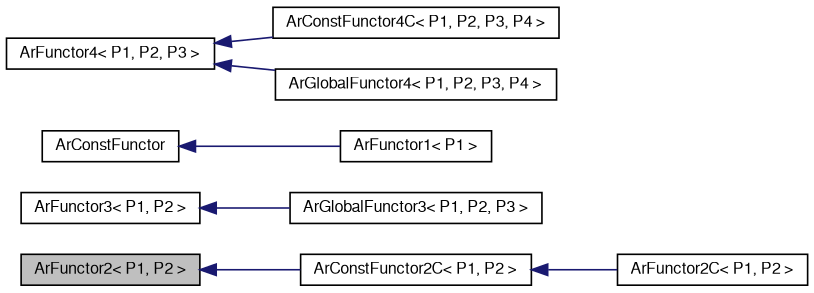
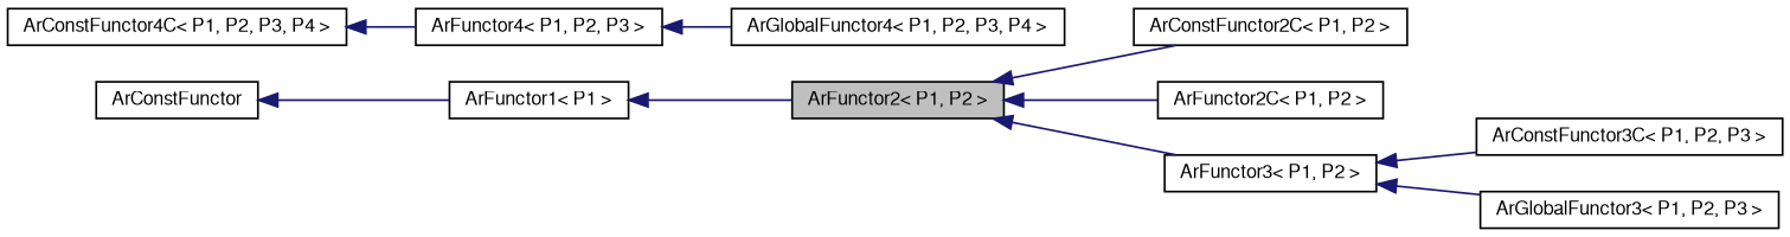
  digraph {
    rankdir=LR
    node [color=black fillcolor=white fontname=FreeSans fontsize=10 shape=record style=filled]
    edge [color=midnightblue dir=back fontname=FreeSans fontsize=10 labelfontname=FreeSans labelfontsize=10 style=solid]
    n1 [fillcolor=grey75 fontcolor=black height=0.2 label="ArFunctor2\< P1, P2 \>" width=0.4]
    n2 [height=0.2 label="ArConstFunctor2C\< P1, P2 \>" width=0.4]
    n3 [height=0.2 label="ArFunctor2C\< P1, P2 \>" width=0.4]
    n4 [height=0.2 label="ArFunctor3\< P1, P2 \>" width=0.4]
+   n5 [height=0.2 label="ArConstFunctor3C\< P1, P2, P3 \>" width=0.4]
    n6 [height=0.2 label="ArGlobalFunctor3\< P1, P2, P3 \>" width=0.4]
    n7 [height=0.2 label="ArFunctor1\< P1 \>" width=0.4]
    n8 [height=0.2 label=ArConstFunctor width=0.4]
    n9 [height=0.2 label="ArFunctor4\< P1, P2, P3 \>" width=0.4]
    n10 [height=0.2 label="ArConstFunctor4C\< P1, P2, P3, P4 \>" width=0.4]
    n11 [height=0.2 label="ArGlobalFunctor4\< P1, P2, P3, P4 \>" width=0.4]
    n1 -> n2
-   n2 -> n3
+   n1 -> n3
+   n1 -> n4
+   n4 -> n5
    n4 -> n6
+   n7 -> n1
    n8 -> n7
-   n9 -> n10
+   n10 -> n9
    n9 -> n11
  }
